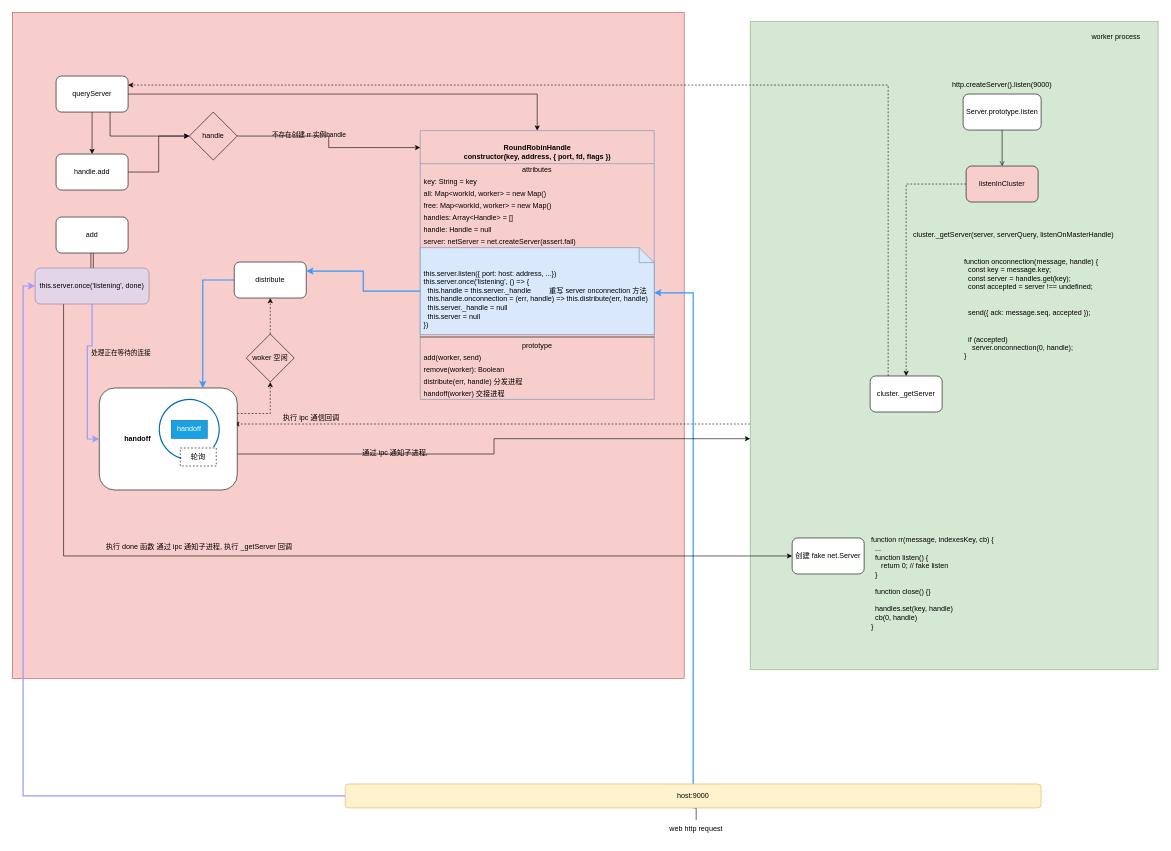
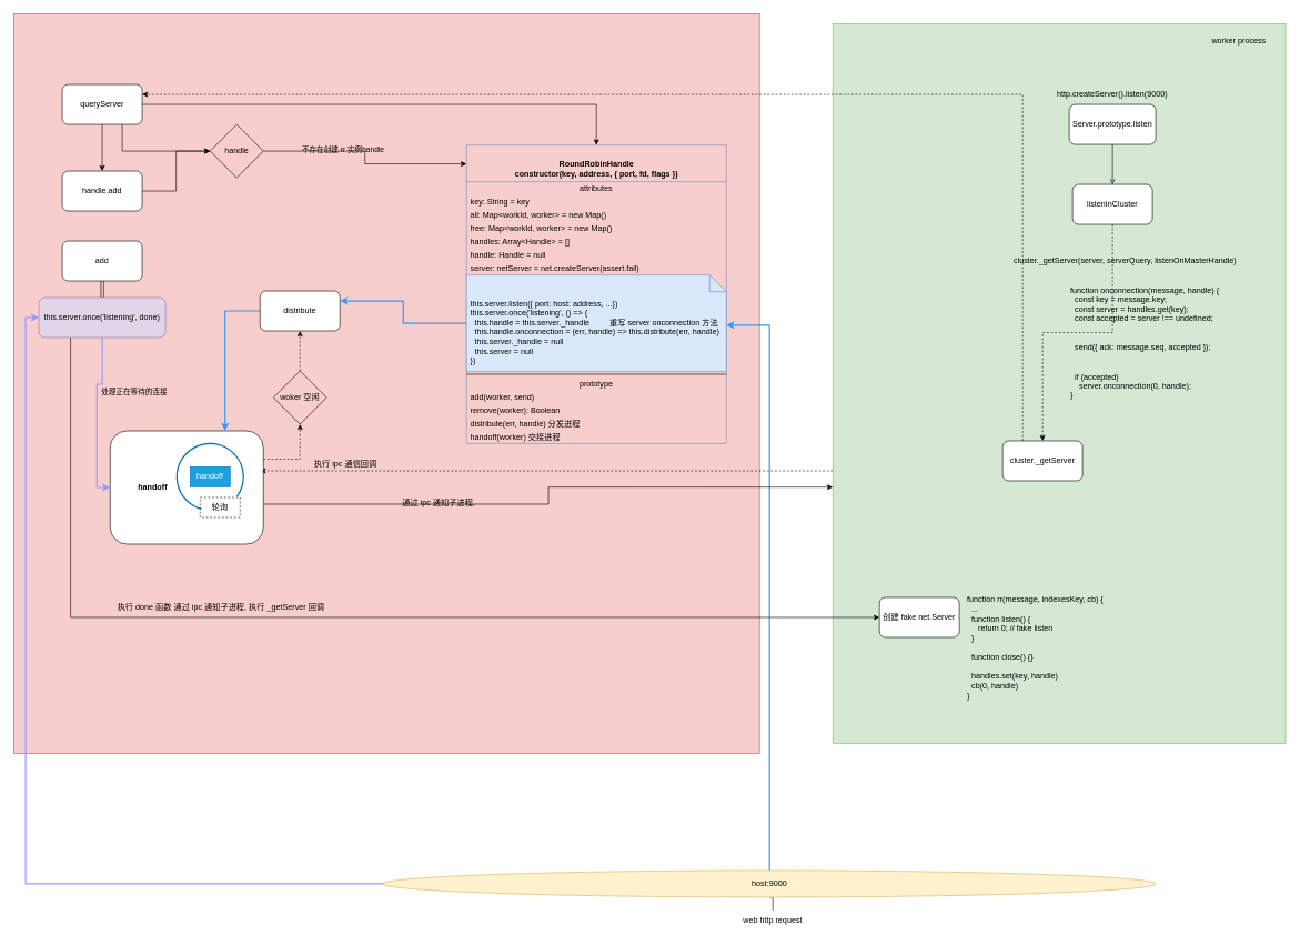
  <mxCell id="0" />
  <mxCell id="1" parent="0" />
  <mxCell id="2" value="" style="rounded=0;whiteSpace=wrap;html=1;labelBackgroundColor=none;fillColor=#f8cecc;strokeColor=#b85450;" parent="1" vertex="1"><mxGeometry x="20" y="20" width="1120" height="1110" as="geometry" /></mxCell>
  <mxCell id="3" style="edgeStyle=orthogonalEdgeStyle;rounded=0;orthogonalLoop=1;jettySize=auto;html=1;entryX=0.978;entryY=0.353;entryDx=0;entryDy=0;entryPerimeter=0;dashed=1;strokeColor=#000000;strokeWidth=1;" edge="1" parent="1" source="4" target="45"><mxGeometry relative="1" as="geometry"><Array as="points"><mxPoint x="1100" y="706" /><mxPoint x="1100" y="706" /></Array></mxGeometry></mxCell>
  <mxCell id="4" value="" style="rounded=0;whiteSpace=wrap;html=1;labelBackgroundColor=none;fillColor=#d5e8d4;strokeColor=#82b366;" parent="1" vertex="1"><mxGeometry x="1250" y="35" width="680" height="1080" as="geometry" /></mxCell>
  <mxCell id="5" style="edgeStyle=orthogonalEdgeStyle;rounded=0;orthogonalLoop=1;jettySize=auto;html=1;entryX=0.5;entryY=0;entryDx=0;entryDy=0;endArrow=open;" parent="1" source="6" target="9" edge="1"><mxGeometry relative="1" as="geometry" /></mxCell>
  <mxCell id="6" value="&lt;span&gt;Server.prototype.listen&lt;/span&gt;" style="rounded=1;whiteSpace=wrap;html=1;" parent="1" vertex="1"><mxGeometry x="1605" y="156" width="130" height="60" as="geometry" /></mxCell>
  <mxCell id="7" value="http.createServer().listen(9000)" style="text;html=1;strokeColor=none;fillColor=none;align=center;verticalAlign=middle;whiteSpace=wrap;rounded=0;" parent="1" vertex="1"><mxGeometry x="1570" y="126" width="200" height="30" as="geometry" /></mxCell>
  <mxCell id="8" style="edgeStyle=orthogonalEdgeStyle;rounded=0;orthogonalLoop=1;jettySize=auto;html=1;entryX=0.5;entryY=0;entryDx=0;entryDy=0;dashed=1;" parent="1" source="9" target="11" edge="1"><mxGeometry relative="1" as="geometry" /></mxCell>
- <mxCell id="9" value="listenInCluster" style="rounded=1;whiteSpace=wrap;html=1;fillColor=#f8cecc;" parent="1" vertex="1"><mxGeometry x="1610" y="276" width="120" height="60" as="geometry" /></mxCell>
+ <mxCell id="9" value="listenInCluster" style="rounded=1;whiteSpace=wrap;html=1;" parent="1" vertex="1"><mxGeometry x="1610" y="276" width="120" height="60" as="geometry" /></mxCell>
  <mxCell id="10" style="edgeStyle=orthogonalEdgeStyle;rounded=0;orthogonalLoop=1;jettySize=auto;html=1;exitX=0.25;exitY=0;exitDx=0;exitDy=0;entryX=1;entryY=0.25;entryDx=0;entryDy=0;elbow=vertical;dashed=1;" parent="1" source="11" target="17" edge="1"><mxGeometry relative="1" as="geometry" /></mxCell>
- <mxCell id="11" value="cluster._getServer" style="rounded=1;whiteSpace=wrap;html=1;" parent="1" vertex="1"><mxGeometry x="1450" y="626" width="120" height="60" as="geometry" /></mxCell>
+ <mxCell id="11" value="cluster._getServer" style="rounded=1;whiteSpace=wrap;html=1;" parent="1" vertex="1"><mxGeometry x="1505" y="661" width="120" height="60" as="geometry" /></mxCell>
  <mxCell id="12" value="cluster._getServer(server, serverQuery, listenOnMasterHandle)" style="text;whiteSpace=wrap;html=1;" parent="1" vertex="1"><mxGeometry x="1520" y="376" width="360" height="30" as="geometry" /></mxCell>
  <mxCell id="13" value="worker process" style="text;html=1;strokeColor=none;fillColor=none;align=center;verticalAlign=middle;whiteSpace=wrap;rounded=0;labelBackgroundColor=none;fontColor=none;" parent="1" vertex="1"><mxGeometry x="1800" y="46" width="120" height="30" as="geometry" /></mxCell>
  <mxCell id="14" style="edgeStyle=orthogonalEdgeStyle;rounded=0;orthogonalLoop=1;jettySize=auto;html=1;elbow=vertical;" parent="1" source="17" target="26" edge="1"><mxGeometry relative="1" as="geometry" /></mxCell>
  <mxCell id="15" style="edgeStyle=orthogonalEdgeStyle;rounded=0;orthogonalLoop=1;jettySize=auto;html=1;exitX=0.75;exitY=1;exitDx=0;exitDy=0;entryX=0;entryY=0.5;entryDx=0;entryDy=0;strokeColor=#000000;strokeWidth=1;" edge="1" parent="1" source="17" target="58"><mxGeometry relative="1" as="geometry" /></mxCell>
  <mxCell id="16" style="edgeStyle=orthogonalEdgeStyle;rounded=0;orthogonalLoop=1;jettySize=auto;html=1;entryX=0.5;entryY=0;entryDx=0;entryDy=0;strokeColor=#000000;strokeWidth=1;" edge="1" parent="1" source="17" target="19"><mxGeometry relative="1" as="geometry" /></mxCell>
  <mxCell id="17" value="queryServer" style="rounded=1;whiteSpace=wrap;html=1;labelBackgroundColor=none;fontColor=none;" parent="1" vertex="1"><mxGeometry x="93" y="126" width="120" height="60" as="geometry" /></mxCell>
  <mxCell id="18" style="edgeStyle=orthogonalEdgeStyle;rounded=0;orthogonalLoop=1;jettySize=auto;html=1;elbow=vertical;" parent="1" source="19" target="58" edge="1"><mxGeometry relative="1" as="geometry" /></mxCell>
  <mxCell id="19" value="handle.add" style="rounded=1;whiteSpace=wrap;html=1;labelBackgroundColor=none;fontColor=none;" parent="1" vertex="1"><mxGeometry x="93" y="256" width="120" height="60" as="geometry" /></mxCell>
  <mxCell id="20" style="edgeStyle=orthogonalEdgeStyle;rounded=0;orthogonalLoop=1;jettySize=auto;html=1;entryX=0.5;entryY=1;entryDx=0;entryDy=0;labelBackgroundColor=none;fontColor=none;endArrow=none;" parent="1" source="21" target="24" edge="1"><mxGeometry relative="1" as="geometry" /></mxCell>
  <mxCell id="21" value="web http request" style="text;html=1;strokeColor=none;fillColor=none;align=center;verticalAlign=middle;whiteSpace=wrap;rounded=0;labelBackgroundColor=none;fontColor=none;" parent="1" vertex="1"><mxGeometry x="1045" y="1366" width="230" height="30" as="geometry" /></mxCell>
  <mxCell id="22" style="edgeStyle=orthogonalEdgeStyle;rounded=0;orthogonalLoop=1;jettySize=auto;html=1;entryX=1;entryY=0.52;entryDx=0;entryDy=0;entryPerimeter=0;elbow=vertical;fillColor=#d5e8d4;strokeColor=#3399FF;strokeWidth=2;" parent="1" source="24" target="34" edge="1"><mxGeometry relative="1" as="geometry" /></mxCell>
  <mxCell id="23" style="edgeStyle=orthogonalEdgeStyle;rounded=0;orthogonalLoop=1;jettySize=auto;html=1;entryX=0;entryY=0.5;entryDx=0;entryDy=0;strokeWidth=2;strokeColor=#9999FF;" edge="1" parent="1" source="24" target="55"><mxGeometry relative="1" as="geometry" /></mxCell>
- <mxCell id="24" value="host:9000" style="rounded=1;whiteSpace=wrap;html=1;labelBackgroundColor=none;fillColor=#fff2cc;strokeColor=#d6b656;" parent="1" vertex="1"><mxGeometry x="575" y="1306" width="1160" height="40" as="geometry" /></mxCell>
+ <mxCell id="24" value="host:9000" style="ellipse;whiteSpace=wrap;html=1;labelBackgroundColor=none;fillColor=#fff2cc;strokeColor=#d6b656;" parent="1" vertex="1"><mxGeometry x="575" y="1306" width="1160" height="40" as="geometry" /></mxCell>
  <mxCell id="25" value="function onconnection(message, handle) {&#10;  const key = message.key;&#10;  const server = handles.get(key);&#10;  const accepted = server !== undefined;&#10;&#10;&#10;  send({ ack: message.seq, accepted });&#10;&#10;&#10;  if (accepted)&#10;    server.onconnection(0, handle);&#10;}" style="text;whiteSpace=wrap;html=1;fontColor=none;" parent="1" vertex="1"><mxGeometry x="1605" y="421" width="250" height="180" as="geometry" /></mxCell>
  <mxCell id="26" value="&lt;br&gt;&lt;b&gt;RoundRobinHandle&lt;br&gt;&lt;/b&gt;&lt;b&gt;constructor(key, address, { port, fd, flags })&lt;br&gt;&lt;/b&gt;" style="swimlane;fontStyle=0;align=center;verticalAlign=top;childLayout=stackLayout;horizontal=1;startSize=55;horizontalStack=0;resizeParent=1;resizeParentMax=0;resizeLast=0;collapsible=0;marginBottom=0;html=1;fillColor=none;strokeColor=#6c8ebf;" parent="1" vertex="1"><mxGeometry x="700" y="217" width="390" height="448" as="geometry" /></mxCell>
  <mxCell id="27" value="attributes" style="text;html=1;strokeColor=none;fillColor=none;align=center;verticalAlign=middle;spacingLeft=4;spacingRight=4;overflow=hidden;rotatable=0;points=[[0,0.5],[1,0.5]];portConstraint=eastwest;" parent="26" vertex="1"><mxGeometry y="55" width="390" height="20" as="geometry" /></mxCell>
  <mxCell id="28" value="key: String = key" style="text;html=1;strokeColor=none;fillColor=none;align=left;verticalAlign=middle;spacingLeft=4;spacingRight=4;overflow=hidden;rotatable=0;points=[[0,0.5],[1,0.5]];portConstraint=eastwest;" parent="26" vertex="1"><mxGeometry y="75" width="390" height="20" as="geometry" /></mxCell>
  <mxCell id="29" value="all: Map&amp;lt;workId, worker&amp;gt; = new Map()" style="text;html=1;strokeColor=none;fillColor=none;align=left;verticalAlign=middle;spacingLeft=4;spacingRight=4;overflow=hidden;rotatable=0;points=[[0,0.5],[1,0.5]];portConstraint=eastwest;" parent="26" vertex="1"><mxGeometry y="95" width="390" height="20" as="geometry" /></mxCell>
  <mxCell id="30" value="free: Map&amp;lt;workId, worker&amp;gt; = new Map()" style="text;html=1;strokeColor=none;fillColor=none;align=left;verticalAlign=middle;spacingLeft=4;spacingRight=4;overflow=hidden;rotatable=0;points=[[0,0.5],[1,0.5]];portConstraint=eastwest;" parent="26" vertex="1"><mxGeometry y="115" width="390" height="20" as="geometry" /></mxCell>
  <mxCell id="31" value="handles: Array&amp;lt;Handle&amp;gt; = []" style="text;html=1;strokeColor=none;fillColor=none;align=left;verticalAlign=middle;spacingLeft=4;spacingRight=4;overflow=hidden;rotatable=0;points=[[0,0.5],[1,0.5]];portConstraint=eastwest;" parent="26" vertex="1"><mxGeometry y="135" width="390" height="20" as="geometry" /></mxCell>
  <mxCell id="32" value="handle: Handle = null" style="text;html=1;strokeColor=none;fillColor=none;align=left;verticalAlign=middle;spacingLeft=4;spacingRight=4;overflow=hidden;rotatable=0;points=[[0,0.5],[1,0.5]];portConstraint=eastwest;" parent="26" vertex="1"><mxGeometry y="155" width="390" height="20" as="geometry" /></mxCell>
  <mxCell id="33" value="server: netServer = net.createServer(assert.fail)&amp;nbsp;" style="text;html=1;strokeColor=none;fillColor=none;align=left;verticalAlign=middle;spacingLeft=4;spacingRight=4;overflow=hidden;rotatable=0;points=[[0,0.5],[1,0.5]];portConstraint=eastwest;" parent="26" vertex="1"><mxGeometry y="175" width="390" height="20" as="geometry" /></mxCell>
  <mxCell id="34" value="this.server.listen({ port: host: address, ...})&amp;nbsp; &amp;nbsp; &amp;nbsp; &amp;nbsp;&amp;nbsp;&lt;br&gt;this.server.once('listening', () =&amp;gt; {&lt;br&gt;&amp;nbsp; this.handle = this.server._handle&amp;nbsp; &amp;nbsp; &amp;nbsp; &amp;nbsp; &amp;nbsp;重写 server onconnection 方法&lt;br&gt;&amp;nbsp; this.handle.onconnection = (err, handle) =&amp;gt; this.distribute(err, handle)&lt;br&gt;&amp;nbsp; this.server._handle = null&lt;br&gt;&amp;nbsp; this.server = null&lt;br&gt;})" style="shape=note2;boundedLbl=1;whiteSpace=wrap;html=1;size=25;verticalAlign=top;align=left;horizontal=1;labelPosition=center;verticalLabelPosition=middle;labelBorderColor=none;spacingLeft=4;spacingTop=4;fillColor=#dae8fc;strokeColor=#6c8ebf;" parent="26" vertex="1"><mxGeometry y="195" width="390" height="145" as="geometry" /></mxCell>
  <mxCell id="35" value="" style="line;strokeWidth=1;fillColor=none;align=left;verticalAlign=middle;spacingTop=-1;spacingLeft=3;spacingRight=3;rotatable=0;labelPosition=right;points=[];portConstraint=eastwest;" parent="26" vertex="1"><mxGeometry y="340" width="390" height="8" as="geometry" /></mxCell>
  <mxCell id="36" value="prototype" style="text;html=1;strokeColor=none;fillColor=none;align=center;verticalAlign=middle;spacingLeft=4;spacingRight=4;overflow=hidden;rotatable=0;points=[[0,0.5],[1,0.5]];portConstraint=eastwest;" parent="26" vertex="1"><mxGeometry y="348" width="390" height="20" as="geometry" /></mxCell>
  <mxCell id="37" value="add(worker, send)" style="text;html=1;strokeColor=none;fillColor=none;align=left;verticalAlign=middle;spacingLeft=4;spacingRight=4;overflow=hidden;rotatable=0;points=[[0,0.5],[1,0.5]];portConstraint=eastwest;" parent="26" vertex="1"><mxGeometry y="368" width="390" height="20" as="geometry" /></mxCell>
  <mxCell id="38" value="remove(worker): Boolean" style="text;html=1;strokeColor=none;fillColor=none;align=left;verticalAlign=middle;spacingLeft=4;spacingRight=4;overflow=hidden;rotatable=0;points=[[0,0.5],[1,0.5]];portConstraint=eastwest;" parent="26" vertex="1"><mxGeometry y="388" width="390" height="20" as="geometry" /></mxCell>
  <mxCell id="39" value="distribute(err, handle) 分发进程" style="text;html=1;strokeColor=none;fillColor=none;align=left;verticalAlign=middle;spacingLeft=4;spacingRight=4;overflow=hidden;rotatable=0;points=[[0,0.5],[1,0.5]];portConstraint=eastwest;" parent="26" vertex="1"><mxGeometry y="408" width="390" height="20" as="geometry" /></mxCell>
  <mxCell id="40" value="handoff(worker) 交接进程" style="text;html=1;strokeColor=none;fillColor=none;align=left;verticalAlign=middle;spacingLeft=4;spacingRight=4;overflow=hidden;rotatable=0;points=[[0,0.5],[1,0.5]];portConstraint=eastwest;" parent="26" vertex="1"><mxGeometry y="428" width="390" height="20" as="geometry" /></mxCell>
  <mxCell id="41" value="" style="edgeStyle=orthogonalEdgeStyle;rounded=0;orthogonalLoop=1;jettySize=auto;html=1;shape=link;" edge="1" parent="1" source="42" target="55"><mxGeometry relative="1" as="geometry" /></mxCell>
  <mxCell id="42" value="add" style="rounded=1;whiteSpace=wrap;html=1;labelBorderColor=none;" parent="1" vertex="1"><mxGeometry x="93" y="361" width="120" height="60" as="geometry" /></mxCell>
  <mxCell id="43" style="edgeStyle=orthogonalEdgeStyle;rounded=0;orthogonalLoop=1;jettySize=auto;html=1;entryX=0;entryY=0.644;entryDx=0;entryDy=0;entryPerimeter=0;strokeColor=#000000;strokeWidth=1;" edge="1" parent="1" source="45" target="4"><mxGeometry relative="1" as="geometry"><Array as="points"><mxPoint x="823" y="756" /><mxPoint x="823" y="731" /></Array></mxGeometry></mxCell>
  <mxCell id="44" style="edgeStyle=orthogonalEdgeStyle;rounded=0;orthogonalLoop=1;jettySize=auto;html=1;exitX=1;exitY=0.25;exitDx=0;exitDy=0;entryX=0.5;entryY=1;entryDx=0;entryDy=0;dashed=1;strokeColor=#000000;strokeWidth=1;" edge="1" parent="1" source="45" target="66"><mxGeometry relative="1" as="geometry" /></mxCell>
  <mxCell id="45" value="&lt;blockquote style=&quot;margin: 0 0 0 40px ; border: none ; padding: 0px&quot;&gt;&lt;b&gt;handoff&lt;/b&gt;&lt;/blockquote&gt;" style="rounded=1;whiteSpace=wrap;html=1;labelBorderColor=none;align=left;" parent="1" vertex="1"><mxGeometry x="165" y="646" width="230" height="170" as="geometry" /></mxCell>
  <mxCell id="46" style="edgeStyle=orthogonalEdgeStyle;rounded=0;orthogonalLoop=1;jettySize=auto;html=1;entryX=0.75;entryY=0;entryDx=0;entryDy=0;strokeWidth=2;elbow=vertical;fillColor=#d5e8d4;strokeColor=#3399FF;exitX=0;exitY=0.5;exitDx=0;exitDy=0;" parent="1" source="47" target="45" edge="1"><mxGeometry relative="1" as="geometry" /></mxCell>
  <mxCell id="47" value="distribute" style="rounded=1;whiteSpace=wrap;html=1;labelBorderColor=none;" parent="1" vertex="1"><mxGeometry x="390" y="436" width="120" height="60" as="geometry" /></mxCell>
  <mxCell id="48" value="" style="verticalLabelPosition=bottom;verticalAlign=top;html=1;shape=mxgraph.basic.arc;startAngle=0.293;endAngle=0.1;labelBorderColor=none;direction=south;fillColor=#1ba1e2;strokeColor=#006EAF;fontColor=#ffffff;strokeWidth=2;" parent="1" vertex="1"><mxGeometry x="265" y="665" width="100" height="100" as="geometry" /></mxCell>
  <mxCell id="49" value="handoff" style="text;html=1;strokeColor=#006EAF;fillColor=#1ba1e2;align=center;verticalAlign=middle;whiteSpace=wrap;rounded=0;labelBorderColor=none;fontColor=#ffffff;" parent="1" vertex="1"><mxGeometry x="285" y="700" width="60" height="30" as="geometry" /></mxCell>
  <mxCell id="50" style="edgeStyle=orthogonalEdgeStyle;rounded=0;orthogonalLoop=1;jettySize=auto;html=1;entryX=1;entryY=0.25;entryDx=0;entryDy=0;strokeWidth=2;fillColor=#1ba1e2;strokeColor=#3399FF;" parent="1" source="34" target="47" edge="1"><mxGeometry relative="1" as="geometry" /></mxCell>
  <mxCell id="51" style="edgeStyle=orthogonalEdgeStyle;rounded=0;orthogonalLoop=1;jettySize=auto;html=1;entryX=0;entryY=0.5;entryDx=0;entryDy=0;fillColor=#e1d5e7;strokeColor=#9999FF;strokeWidth=2;" edge="1" parent="1" source="55" target="45"><mxGeometry relative="1" as="geometry" /></mxCell>
  <mxCell id="52" value="&lt;span style=&quot;color: rgba(0 , 0 , 0 , 0) ; font-family: monospace ; font-size: 0px ; background-color: rgb(248 , 249 , 250)&quot;&gt;%3CmxGraphModel%3E%3Croot%3E%3CmxCell%20id%3D%220%22%2F%3E%3CmxCell%20id%3D%221%22%20parent%3D%220%22%2F%3E%3CmxCell%20id%3D%222%22%20value%3D%22%E5%A6%82%E6%9E%9C%E6%9C%89%E8%BF%9E%E6%8E%A5%E6%AD%A3%E5%9C%A8%E6%8C%82%E8%B5%B7%22%20style%3D%22edgeLabel%3Bhtml%3D1%3Balign%3Dcenter%3BverticalAlign%3Dmiddle%3Bresizable%3D0%3Bpoints%3D%5B%5D%3BlabelBackgroundColor%3Dnone%3B%22%20vertex%3D%221%22%20connectable%3D%220%22%20parent%3D%221%22%3E%3CmxGeometry%20x%3D%22-743%22%20y%3D%22496.5%22%20as%3D%22geometry%22%2F%3E%3C%2FmxCell%3E%3C%2Froot%3E%3C%2FmxGraphModel%3Ed&amp;nbsp;&lt;/span&gt;" style="edgeLabel;html=1;align=center;verticalAlign=middle;resizable=0;points=[];" vertex="1" connectable="0" parent="51"><mxGeometry x="-0.243" y="1" relative="1" as="geometry"><mxPoint y="1" as="offset" /></mxGeometry></mxCell>
  <mxCell id="53" value="处理正在等待的连接" style="edgeLabel;html=1;align=center;verticalAlign=middle;resizable=0;points=[];labelBackgroundColor=none;" vertex="1" connectable="0" parent="51"><mxGeometry x="-0.301" y="3" relative="1" as="geometry"><mxPoint x="52" as="offset" /></mxGeometry></mxCell>
  <mxCell id="54" style="edgeStyle=orthogonalEdgeStyle;rounded=0;orthogonalLoop=1;jettySize=auto;html=1;exitX=0.25;exitY=1;exitDx=0;exitDy=0;entryX=0;entryY=0.5;entryDx=0;entryDy=0;strokeColor=#000000;strokeWidth=1;" edge="1" parent="1" source="55" target="61"><mxGeometry relative="1" as="geometry" /></mxCell>
  <mxCell id="55" value="&lt;span&gt;this.server.once('listening', done)&lt;/span&gt;" style="rounded=1;whiteSpace=wrap;html=1;fillColor=#e1d5e7;strokeColor=#9673a6;" vertex="1" parent="1"><mxGeometry x="58" y="446" width="190" height="60" as="geometry" /></mxCell>
  <mxCell id="56" style="edgeStyle=orthogonalEdgeStyle;rounded=0;orthogonalLoop=1;jettySize=auto;html=1;strokeColor=#000000;strokeWidth=1;entryX=0;entryY=0.063;entryDx=0;entryDy=0;entryPerimeter=0;" edge="1" parent="1" source="58" target="26"><mxGeometry relative="1" as="geometry"><mxPoint x="680" y="246" as="targetPoint" /></mxGeometry></mxCell>
  <mxCell id="57" value="不存在创建 rr 实例handle&amp;nbsp;" style="edgeLabel;html=1;align=center;verticalAlign=middle;resizable=0;points=[];labelBackgroundColor=none;" vertex="1" connectable="0" parent="56"><mxGeometry x="-0.259" y="3" relative="1" as="geometry"><mxPoint as="offset" /></mxGeometry></mxCell>
  <mxCell id="58" value="handle" style="rhombus;whiteSpace=wrap;html=1;labelBackgroundColor=none;strokeWidth=1;fillColor=none;" vertex="1" parent="1"><mxGeometry x="315" y="186" width="80" height="80" as="geometry" /></mxCell>
  <mxCell id="59" value="轮询" style="text;html=1;strokeColor=default;fillColor=none;align=center;verticalAlign=middle;whiteSpace=wrap;rounded=0;labelBackgroundColor=none;dashed=1;" vertex="1" parent="1"><mxGeometry x="300" y="746" width="60" height="30" as="geometry" /></mxCell>
  <mxCell id="60" value="执行 done 函数 通过 ipc 通知子进程, 执行 _getServer 回调" style="text;html=1;strokeColor=none;fillColor=none;align=center;verticalAlign=middle;whiteSpace=wrap;rounded=0;labelBackgroundColor=none;" vertex="1" parent="1"><mxGeometry x="143" y="896" width="377" height="30" as="geometry" /></mxCell>
  <mxCell id="61" value="创建 fake net.Server" style="rounded=1;whiteSpace=wrap;html=1;labelBackgroundColor=none;strokeWidth=1;" vertex="1" parent="1"><mxGeometry x="1320" y="896" width="120" height="60" as="geometry" /></mxCell>
  <mxCell id="62" value="function rr(message, indexesKey, cb) {&lt;br&gt;&amp;nbsp; ...&lt;br&gt;&amp;nbsp; function listen() {&lt;br&gt;&amp;nbsp; &amp;nbsp; &amp;nbsp;return 0; // fake listen&lt;br&gt;&amp;nbsp; }&lt;br&gt;&lt;br&gt;&amp;nbsp; function close() {}&lt;br&gt;&lt;br&gt;&amp;nbsp; handles.set(key, handle)&lt;br&gt;&amp;nbsp; cb(0, handle)&lt;br&gt;}" style="text;whiteSpace=wrap;html=1;" vertex="1" parent="1"><mxGeometry x="1450" y="886" width="250" height="180" as="geometry" /></mxCell>
  <mxCell id="63" value="通过 ipc 通知子进程," style="text;html=1;strokeColor=none;fillColor=none;align=center;verticalAlign=middle;whiteSpace=wrap;rounded=0;labelBackgroundColor=none;" vertex="1" parent="1"><mxGeometry x="470" y="740" width="377" height="30" as="geometry" /></mxCell>
  <mxCell id="64" value="执行 ipc 通信回调" style="text;html=1;strokeColor=none;fillColor=none;align=center;verticalAlign=middle;whiteSpace=wrap;rounded=0;labelBackgroundColor=none;" vertex="1" parent="1"><mxGeometry x="450" y="681" width="137" height="30" as="geometry" /></mxCell>
  <mxCell id="65" style="edgeStyle=orthogonalEdgeStyle;rounded=0;orthogonalLoop=1;jettySize=auto;html=1;dashed=1;strokeColor=#000000;strokeWidth=1;" edge="1" parent="1" source="66" target="47"><mxGeometry relative="1" as="geometry" /></mxCell>
  <mxCell id="66" value="woker 空闲" style="rhombus;whiteSpace=wrap;html=1;labelBackgroundColor=none;strokeWidth=1;fillColor=none;" vertex="1" parent="1"><mxGeometry x="410" y="556" width="80" height="80" as="geometry" /></mxCell>
